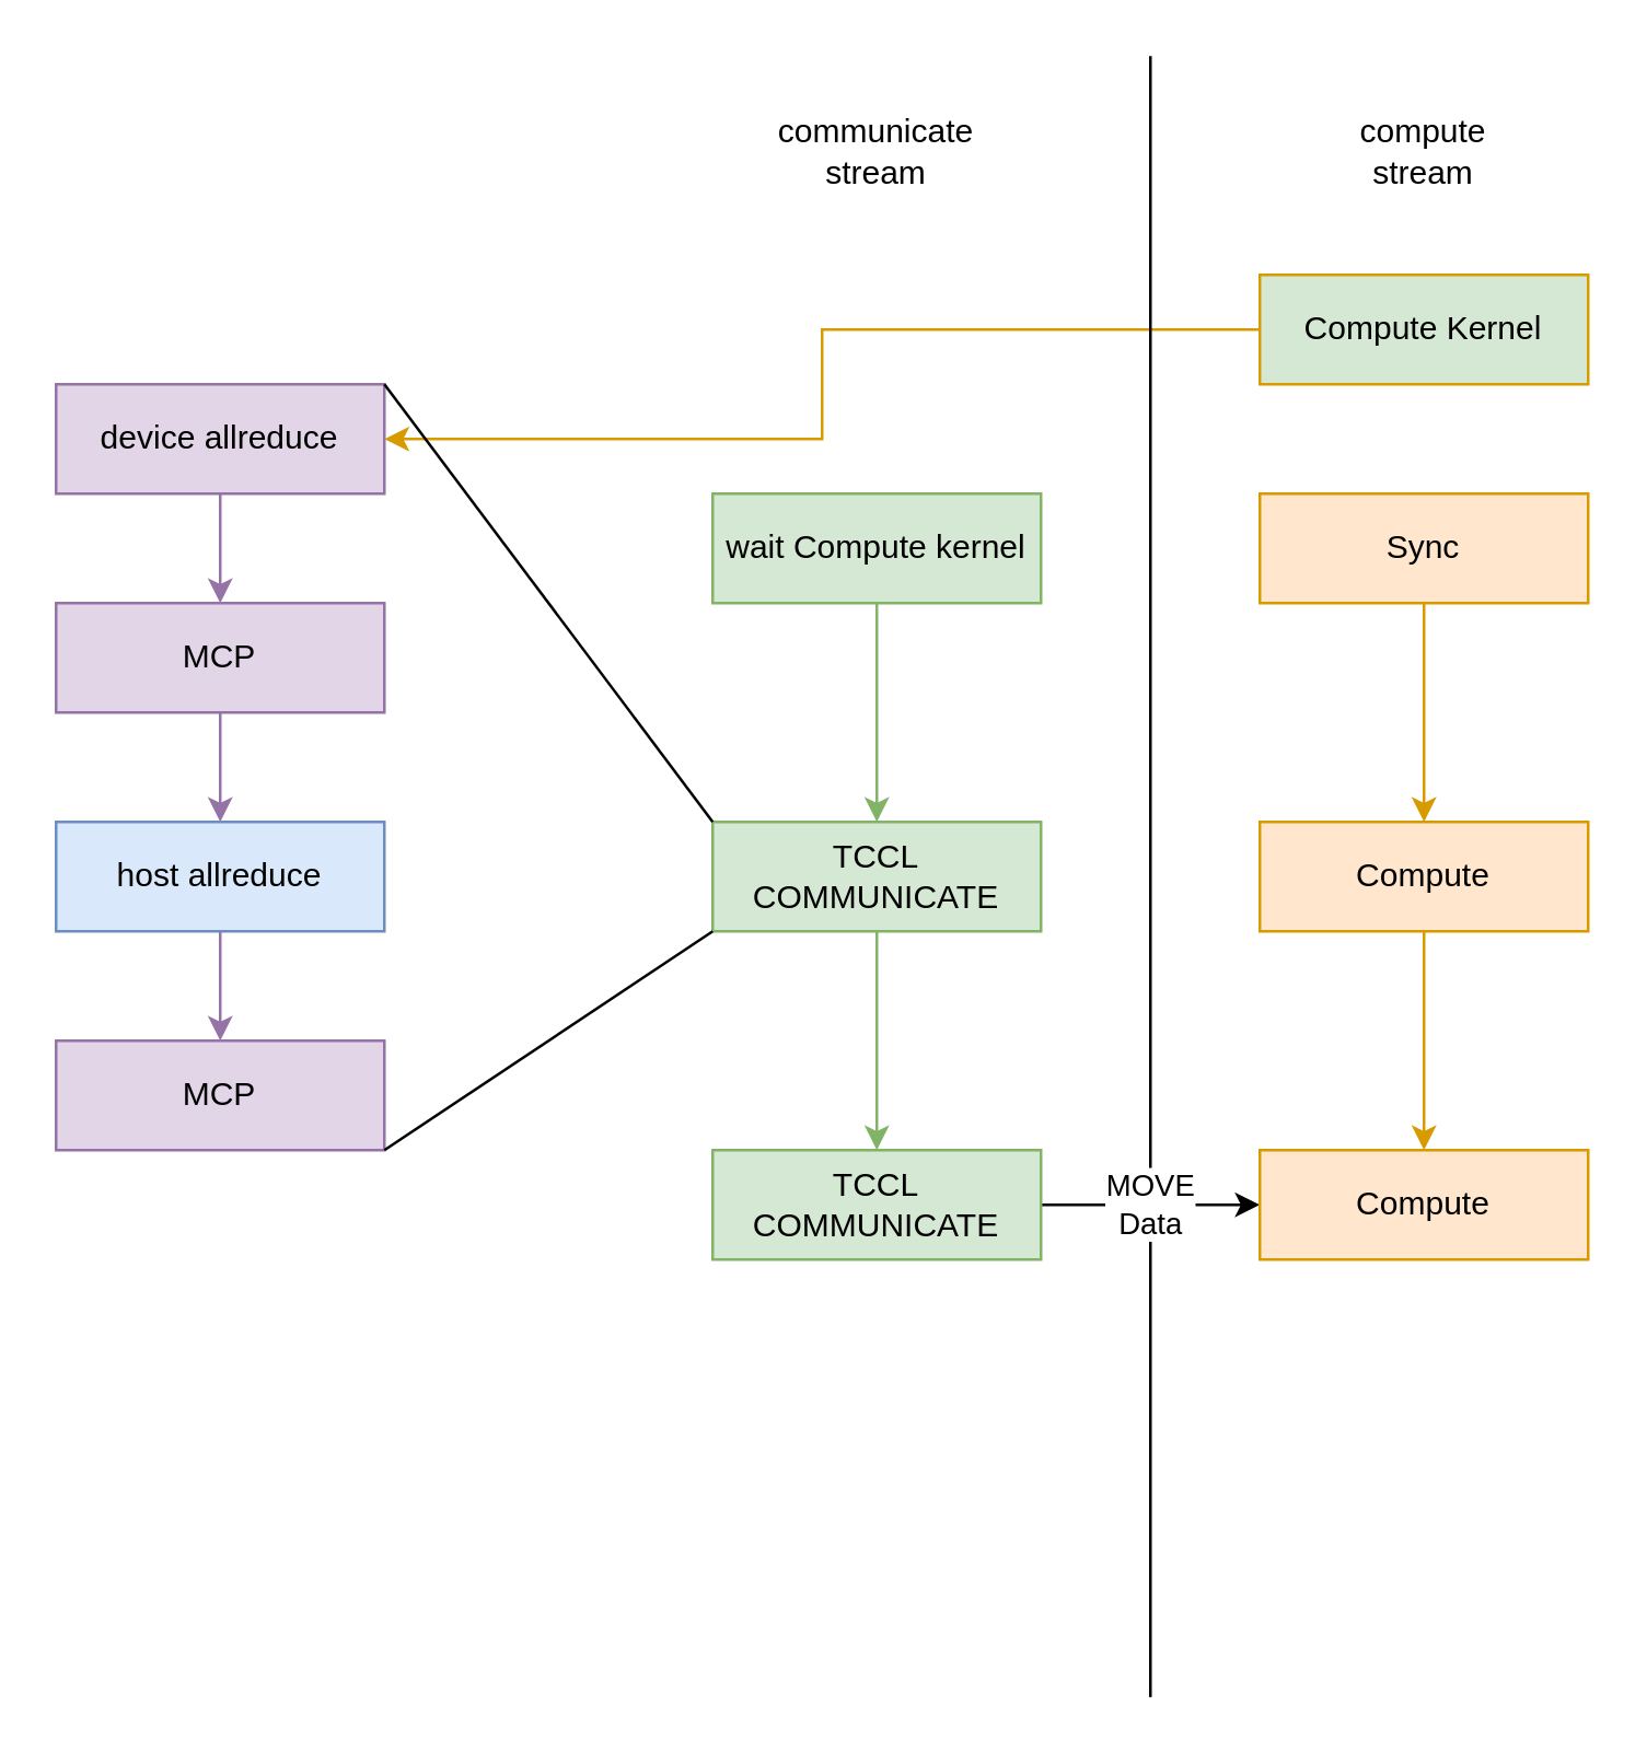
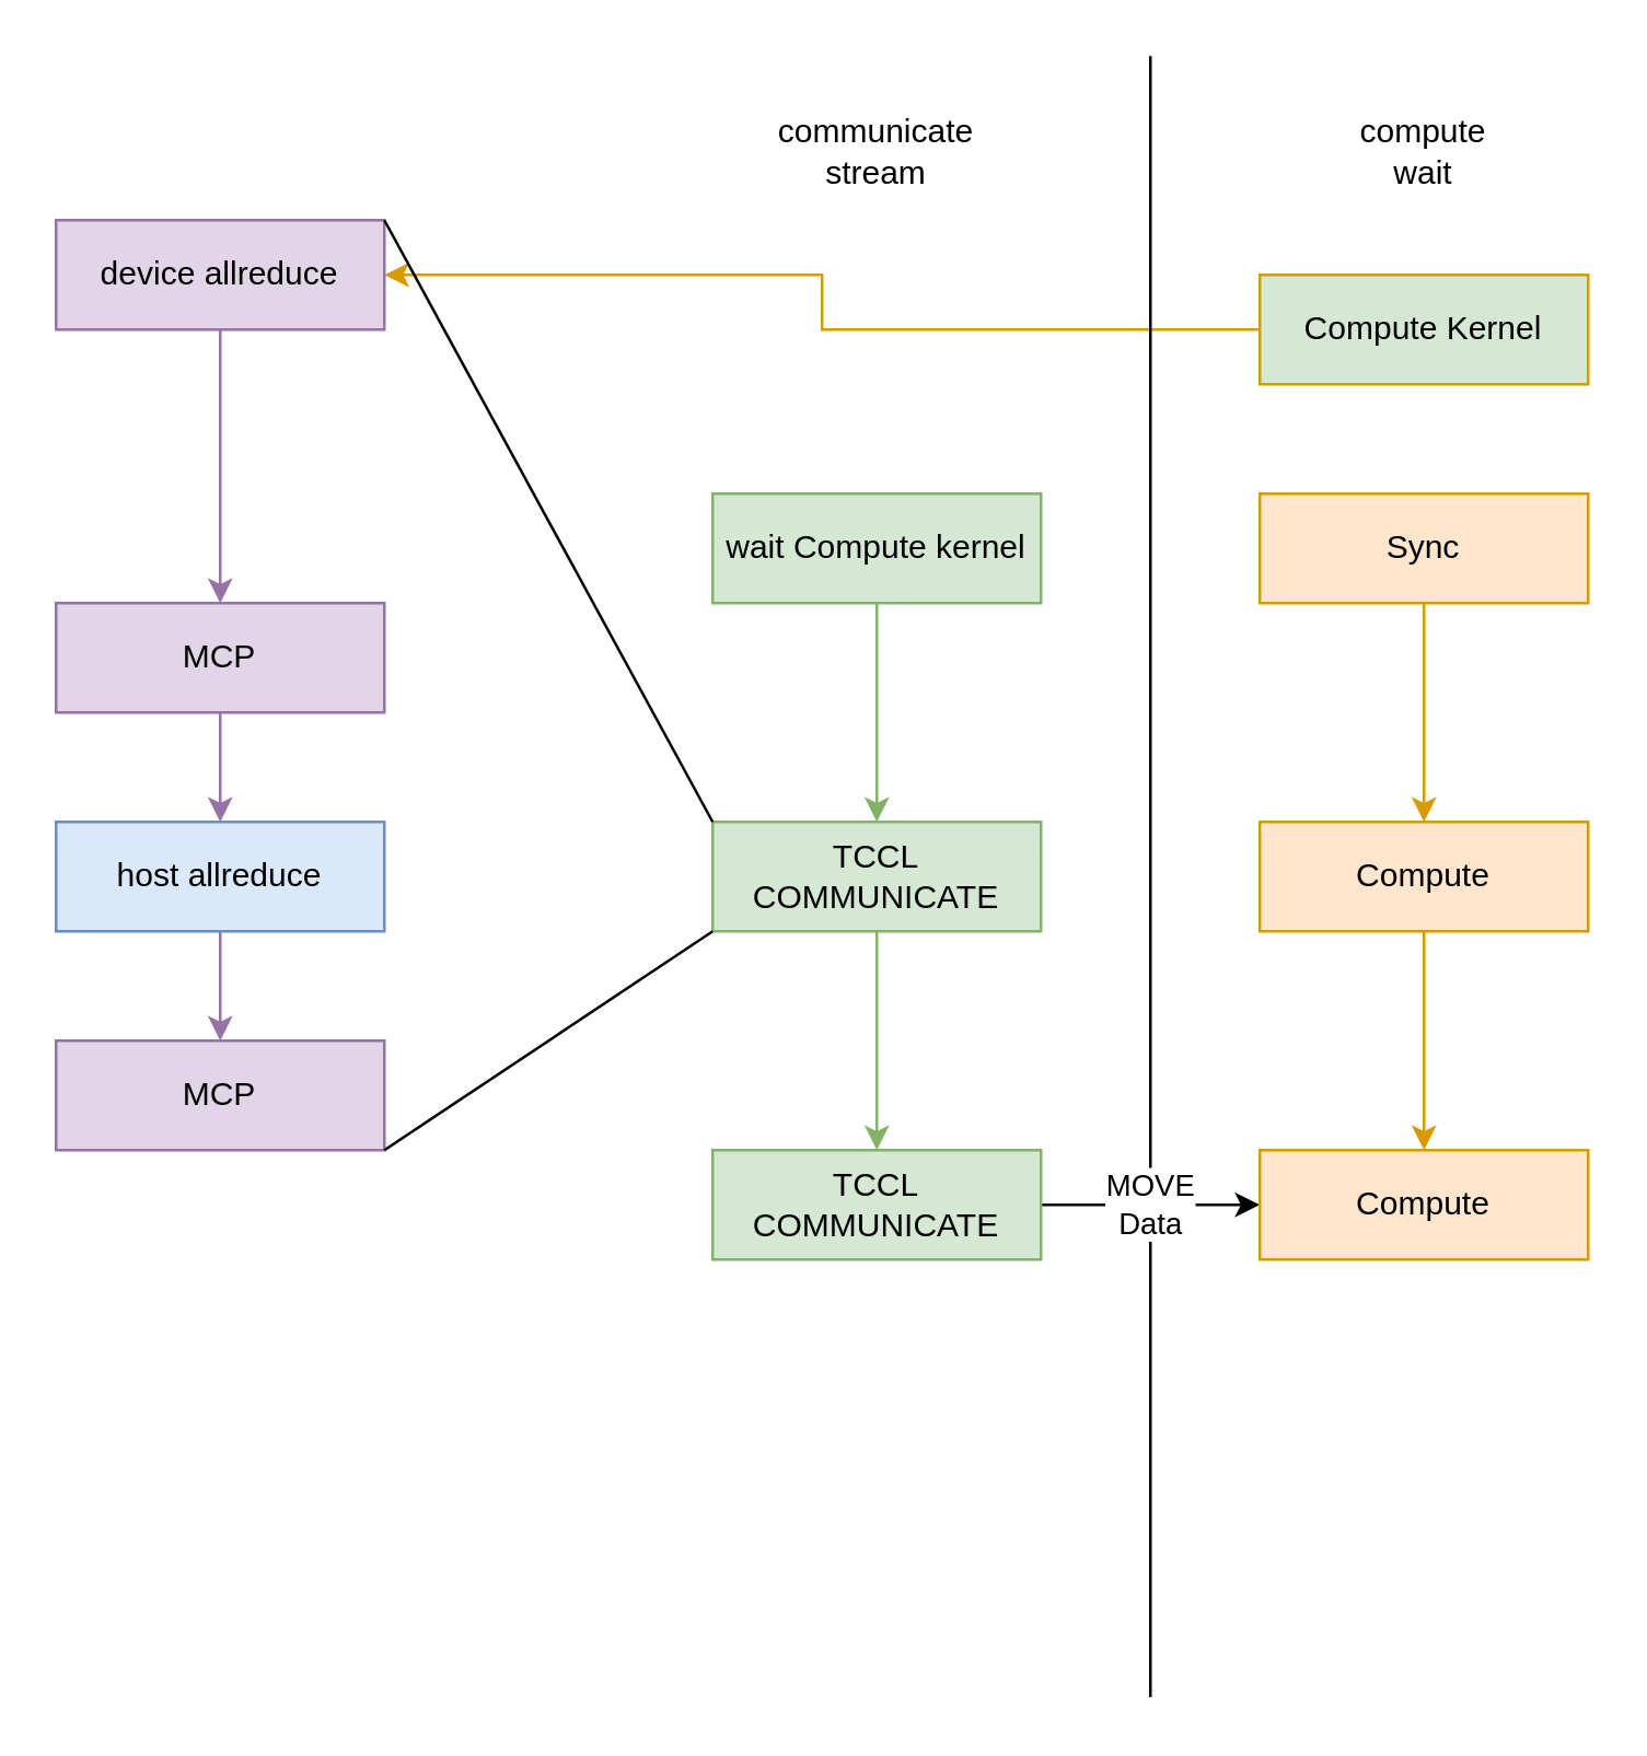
  <mxCell id="0" />
  <mxCell id="1" parent="0" />
  <mxCell id="2" value="" style="edgeStyle=orthogonalEdgeStyle;rounded=0;orthogonalLoop=1;jettySize=auto;html=1;fillColor=#d5e8d4;strokeColor=#82b366;" edge="1" parent="1" source="3" target="10"><mxGeometry relative="1" as="geometry" /></mxCell>
  <mxCell id="3" value="wait Compute kernel" style="rounded=0;whiteSpace=wrap;html=1;fillColor=#d5e8d4;strokeColor=#82b366;" vertex="1" parent="1"><mxGeometry x="260" y="180" width="120" height="40" as="geometry" /></mxCell>
  <mxCell id="4" value="" style="edgeStyle=orthogonalEdgeStyle;rounded=0;orthogonalLoop=1;jettySize=auto;html=1;fillColor=#ffe6cc;strokeColor=#d79b00;" edge="1" parent="1" source="5" target="19"><mxGeometry relative="1" as="geometry" /></mxCell>
  <mxCell id="5" value="Compute Kernel" style="rounded=0;whiteSpace=wrap;html=1;fillColor=#d5e8d4;strokeColor=#d79b00;" vertex="1" parent="1"><mxGeometry x="460" y="100" width="120" height="40" as="geometry" /></mxCell>
  <mxCell id="6" value="" style="endArrow=none;html=1;rounded=0;" edge="1" parent="1"><mxGeometry width="50" height="50" relative="1" as="geometry"><mxPoint x="420" y="620" as="sourcePoint" /><mxPoint x="420" y="20" as="targetPoint" /></mxGeometry></mxCell>
  <mxCell id="7" value="" style="edgeStyle=orthogonalEdgeStyle;rounded=0;orthogonalLoop=1;jettySize=auto;html=1;fillColor=#ffe6cc;strokeColor=#d79b00;" edge="1" parent="1" source="8" target="12"><mxGeometry relative="1" as="geometry" /></mxCell>
  <mxCell id="8" value="Sync" style="rounded=0;whiteSpace=wrap;html=1;fillColor=#ffe6cc;strokeColor=#d79b00;" vertex="1" parent="1"><mxGeometry x="460" y="180" width="120" height="40" as="geometry" /></mxCell>
  <mxCell id="9" value="" style="edgeStyle=orthogonalEdgeStyle;rounded=0;orthogonalLoop=1;jettySize=auto;html=1;fillColor=#d5e8d4;strokeColor=#82b366;" edge="1" parent="1" source="10" target="14"><mxGeometry relative="1" as="geometry" /></mxCell>
  <mxCell id="10" value="TCCL COMMUNICATE" style="rounded=0;whiteSpace=wrap;html=1;fillColor=#d5e8d4;strokeColor=#82b366;" vertex="1" parent="1"><mxGeometry x="260" y="300" width="120" height="40" as="geometry" /></mxCell>
  <mxCell id="11" value="" style="edgeStyle=orthogonalEdgeStyle;rounded=0;orthogonalLoop=1;jettySize=auto;html=1;fillColor=#ffe6cc;strokeColor=#d79b00;" edge="1" parent="1" source="12" target="15"><mxGeometry relative="1" as="geometry" /></mxCell>
  <mxCell id="12" value="Compute" style="rounded=0;whiteSpace=wrap;html=1;fillColor=#ffe6cc;strokeColor=#d79b00;" vertex="1" parent="1"><mxGeometry x="460" y="300" width="120" height="40" as="geometry" /></mxCell>
  <mxCell id="13" value="MOVE&lt;br&gt;Data" style="edgeStyle=orthogonalEdgeStyle;rounded=0;orthogonalLoop=1;jettySize=auto;html=1;" edge="1" parent="1" source="14" target="15"><mxGeometry relative="1" as="geometry" /></mxCell>
  <mxCell id="14" value="TCCL COMMUNICATE" style="rounded=0;whiteSpace=wrap;html=1;fillColor=#d5e8d4;strokeColor=#82b366;" vertex="1" parent="1"><mxGeometry x="260" y="420" width="120" height="40" as="geometry" /></mxCell>
  <mxCell id="15" value="Compute" style="rounded=0;whiteSpace=wrap;html=1;fillColor=#ffe6cc;strokeColor=#d79b00;" vertex="1" parent="1"><mxGeometry x="460" y="420" width="120" height="40" as="geometry" /></mxCell>
  <mxCell id="16" value="communicate&lt;br&gt;stream" style="text;html=1;strokeColor=none;fillColor=none;align=center;verticalAlign=middle;whiteSpace=wrap;rounded=0;" vertex="1" parent="1"><mxGeometry x="290" y="40" width="60" height="30" as="geometry" /></mxCell>
- <mxCell id="17" value="compute&lt;br&gt;stream" style="text;html=1;strokeColor=none;fillColor=none;align=center;verticalAlign=middle;whiteSpace=wrap;rounded=0;" vertex="1" parent="1"><mxGeometry x="490" y="40" width="60" height="30" as="geometry" /></mxCell>
+ <mxCell id="17" value="compute&lt;br&gt;wait" style="text;html=1;strokeColor=none;fillColor=none;align=center;verticalAlign=middle;whiteSpace=wrap;rounded=0;" vertex="1" parent="1"><mxGeometry x="490" y="40" width="60" height="30" as="geometry" /></mxCell>
  <mxCell id="18" value="" style="edgeStyle=orthogonalEdgeStyle;rounded=0;orthogonalLoop=1;jettySize=auto;html=1;fillColor=#e1d5e7;strokeColor=#9673a6;" edge="1" parent="1" source="19" target="21"><mxGeometry relative="1" as="geometry" /></mxCell>
- <mxCell id="19" value="device allreduce" style="rounded=0;whiteSpace=wrap;html=1;fillColor=#e1d5e7;strokeColor=#9673a6;" vertex="1" parent="1"><mxGeometry x="20" y="140" width="120" height="40" as="geometry" /></mxCell>
+ <mxCell id="19" value="device allreduce" style="rounded=0;whiteSpace=wrap;html=1;fillColor=#e1d5e7;strokeColor=#9673a6;" vertex="1" parent="1"><mxGeometry x="20" y="80" width="120" height="40" as="geometry" /></mxCell>
  <mxCell id="20" value="" style="edgeStyle=orthogonalEdgeStyle;rounded=0;orthogonalLoop=1;jettySize=auto;html=1;fillColor=#e1d5e7;strokeColor=#9673a6;" edge="1" parent="1" source="21" target="23"><mxGeometry relative="1" as="geometry" /></mxCell>
  <mxCell id="21" value="MCP" style="rounded=0;whiteSpace=wrap;html=1;fillColor=#e1d5e7;strokeColor=#9673a6;" vertex="1" parent="1"><mxGeometry x="20" y="220" width="120" height="40" as="geometry" /></mxCell>
  <mxCell id="22" value="" style="edgeStyle=orthogonalEdgeStyle;rounded=0;orthogonalLoop=1;jettySize=auto;html=1;fillColor=#e1d5e7;strokeColor=#9673a6;" edge="1" parent="1" source="23" target="24"><mxGeometry relative="1" as="geometry" /></mxCell>
  <mxCell id="23" value="host allreduce" style="rounded=0;whiteSpace=wrap;html=1;fillColor=#dae8fc;strokeColor=#6c8ebf;" vertex="1" parent="1"><mxGeometry x="20" y="300" width="120" height="40" as="geometry" /></mxCell>
  <mxCell id="24" value="MCP" style="rounded=0;whiteSpace=wrap;html=1;fillColor=#e1d5e7;strokeColor=#9673a6;" vertex="1" parent="1"><mxGeometry x="20" y="380" width="120" height="40" as="geometry" /></mxCell>
  <mxCell id="25" value="" style="endArrow=none;html=1;rounded=0;entryX=0;entryY=0;entryDx=0;entryDy=0;exitX=1;exitY=0;exitDx=0;exitDy=0;" edge="1" parent="1" source="19" target="10"><mxGeometry width="50" height="50" relative="1" as="geometry"><mxPoint x="230" y="510" as="sourcePoint" /><mxPoint x="280" y="460" as="targetPoint" /></mxGeometry></mxCell>
  <mxCell id="26" value="" style="endArrow=none;html=1;rounded=0;entryX=0;entryY=1;entryDx=0;entryDy=0;exitX=1;exitY=1;exitDx=0;exitDy=0;" edge="1" parent="1" source="24" target="10"><mxGeometry width="50" height="50" relative="1" as="geometry"><mxPoint x="150" y="150" as="sourcePoint" /><mxPoint x="270" y="310" as="targetPoint" /></mxGeometry></mxCell>
